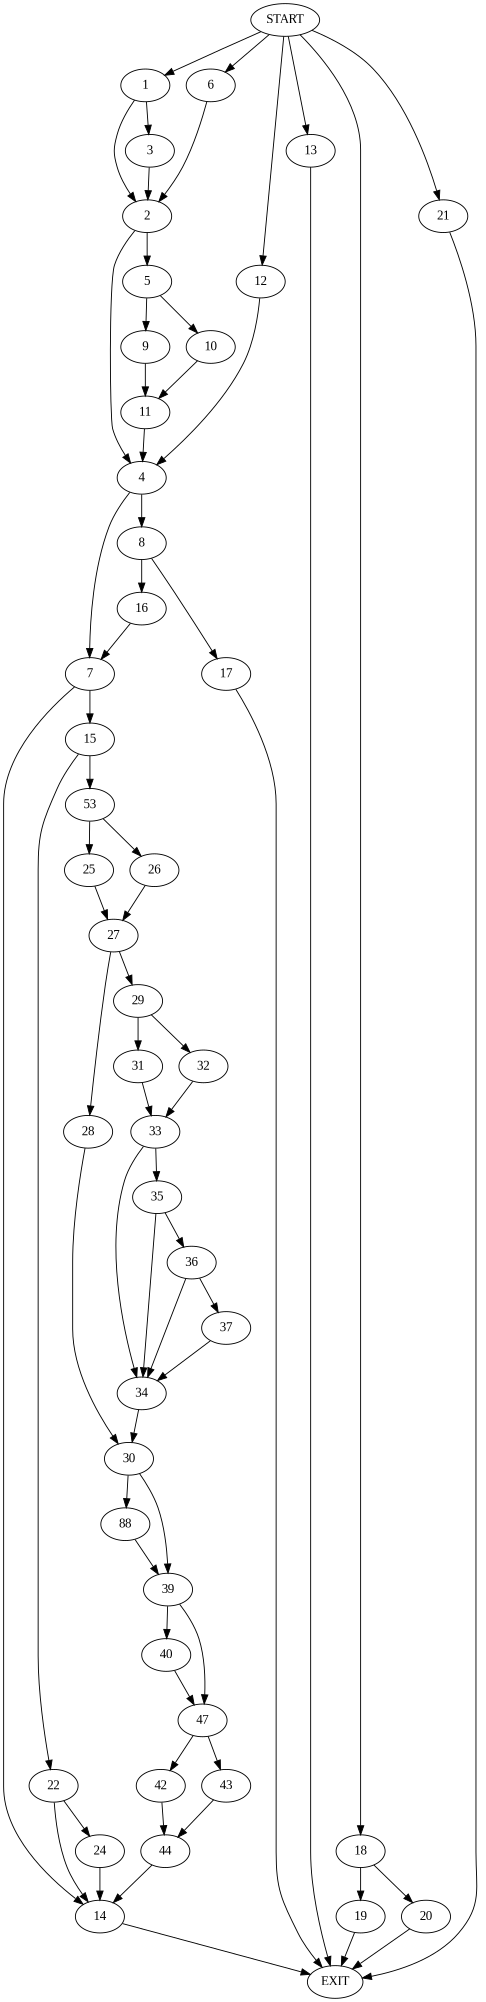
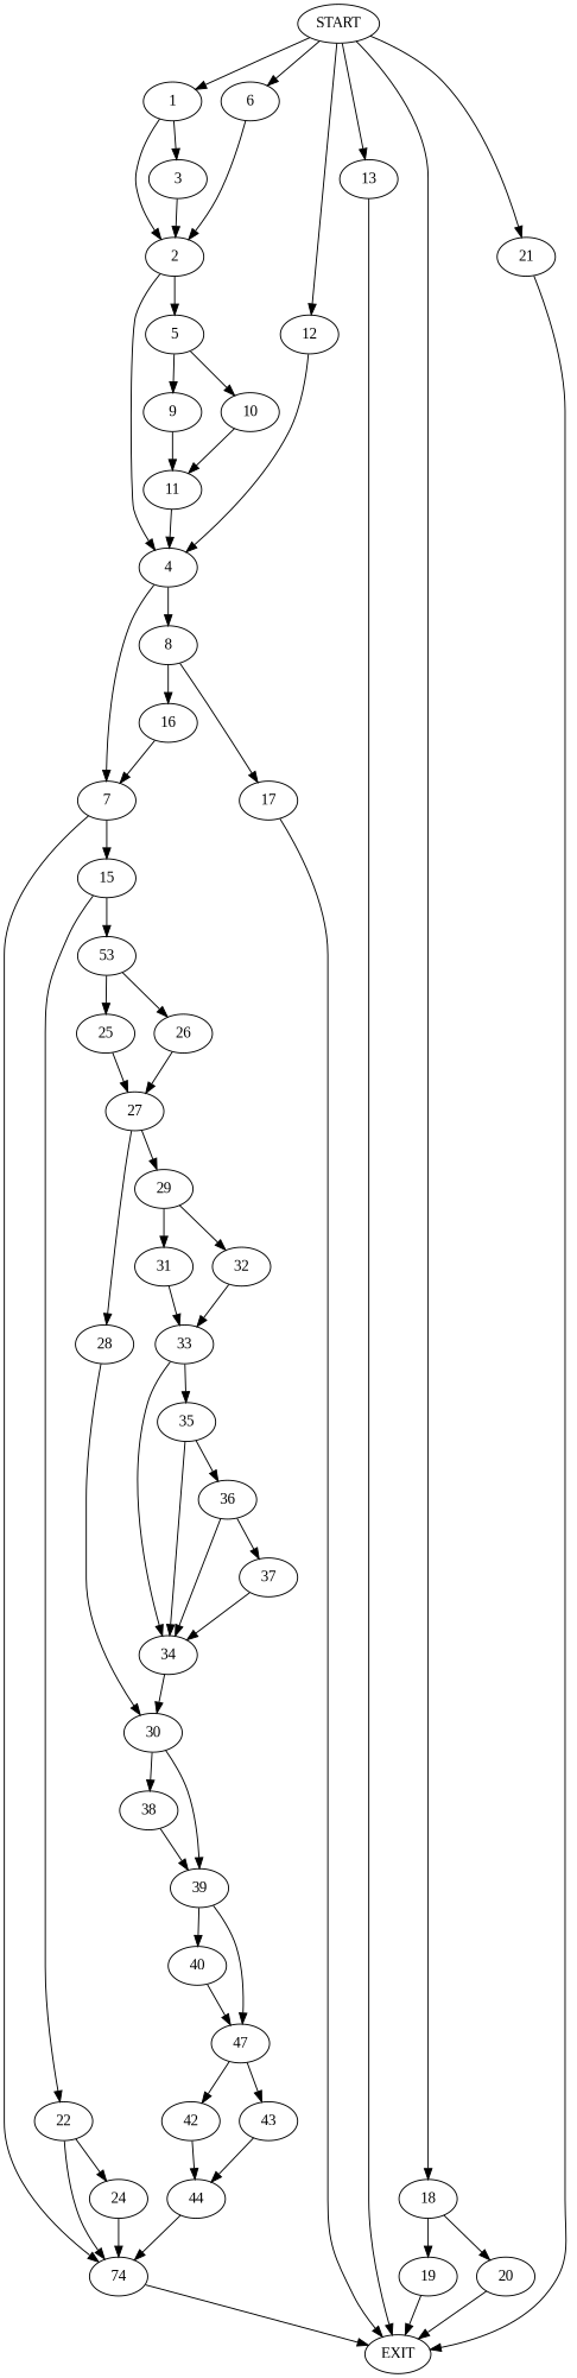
  digraph {
    fontname="Liberation Serif"
    node [fontname="Liberation Serif"]
    edge [fontname="Liberation Serif"]
    n1 [label=START]
    1
    6
    12
    13
    18
    21
    2
    3
    4
    n11 [label=EXIT]
    19
    20
    5
    7
    8
    9
    10
-   14
+   14 [label=74]
    15
    16
    17
    11
    22
    n25 [label=53]
    24
    25
    26
    27
    28
    29
    30
    31
    32
-   38 [label=88]
+   38
    39
    33
    40
    n39 [label=47]
    34
    35
    36
    37
    42
    43
    44
    n1 -> 1
    n1 -> 6
    n1 -> 12
    n1 -> 13
    n1 -> 18
    n1 -> 21
    1 -> 2
    1 -> 3
    6 -> 2
    12 -> 4
    13 -> n11
    18 -> 19
    18 -> 20
    21 -> n11
    2 -> 4
    2 -> 5
    3 -> 2
    4 -> 7
    4 -> 8
    19 -> n11
    20 -> n11
    5 -> 9
    5 -> 10
    7 -> 14
    7 -> 15
    8 -> 16
    8 -> 17
    9 -> 11
    10 -> 11
    14 -> n11
    15 -> 22
    15 -> n25
    16 -> 7
    17 -> n11
    11 -> 4
    22 -> 14
    22 -> 24
    n25 -> 25
    n25 -> 26
    24 -> 14
    25 -> 27
    26 -> 27
    27 -> 28
    27 -> 29
    28 -> 30
    29 -> 31
    29 -> 32
    30 -> 38
    30 -> 39
    31 -> 33
    32 -> 33
    38 -> 39
    39 -> 40
    39 -> n39
    33 -> 34
    33 -> 35
    40 -> n39
    n39 -> 42
    n39 -> 43
    34 -> 30
    35 -> 34
    35 -> 36
    36 -> 34
    36 -> 37
    37 -> 34
    42 -> 44
    43 -> 44
    44 -> 14
  }
